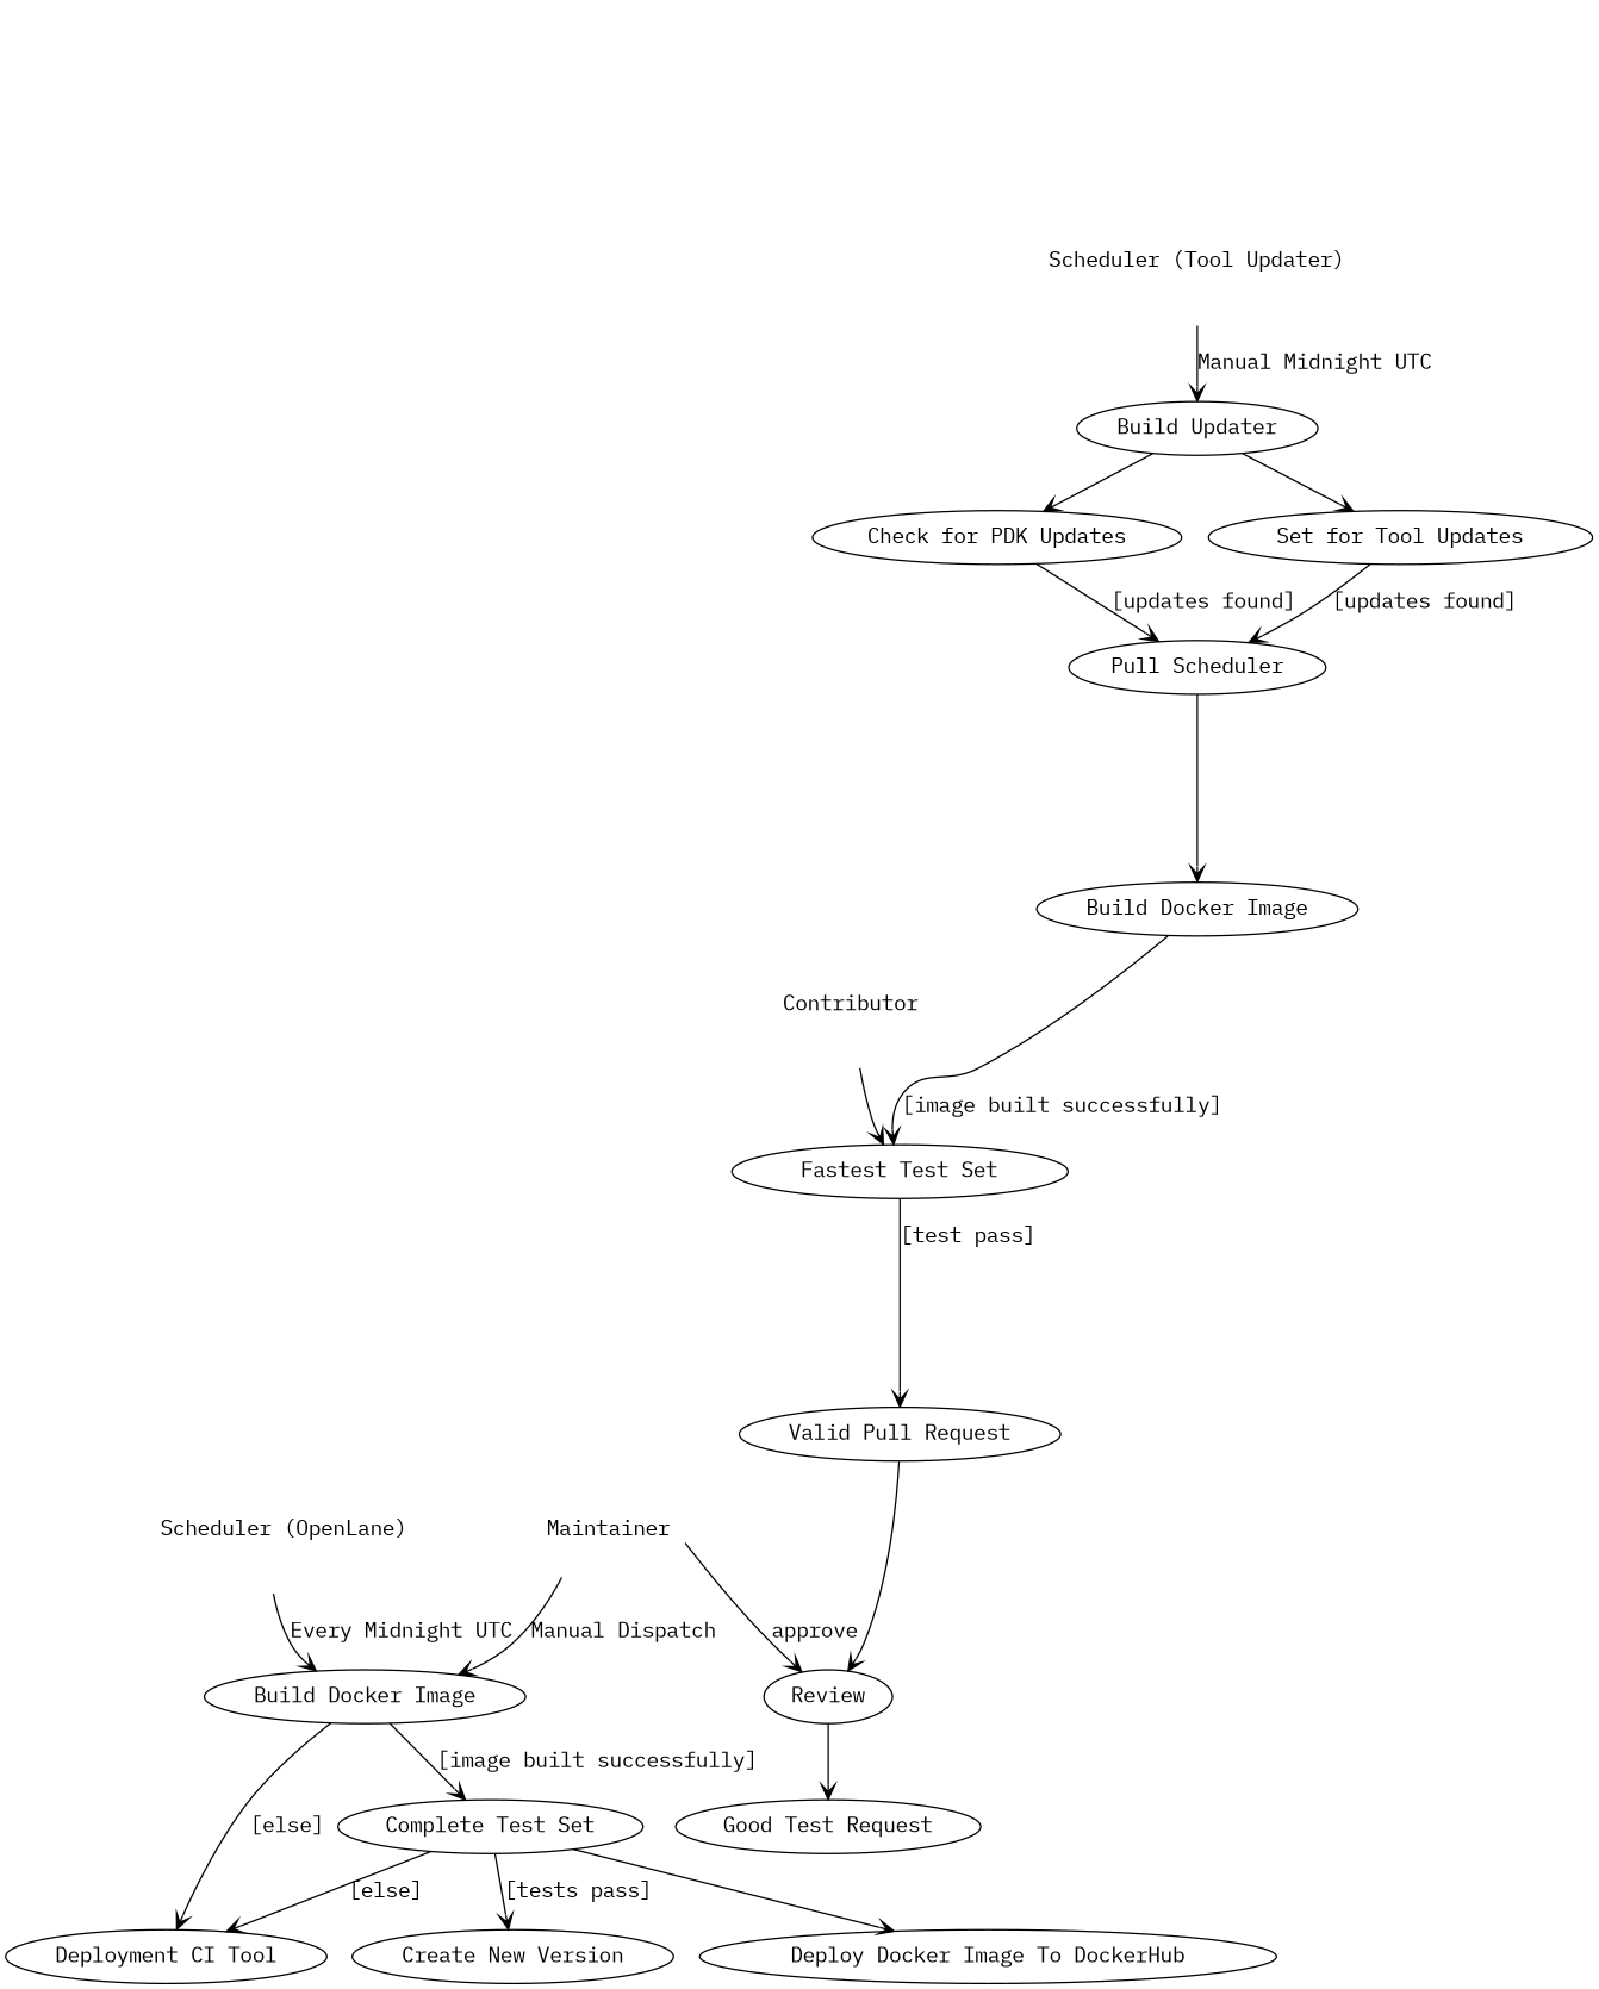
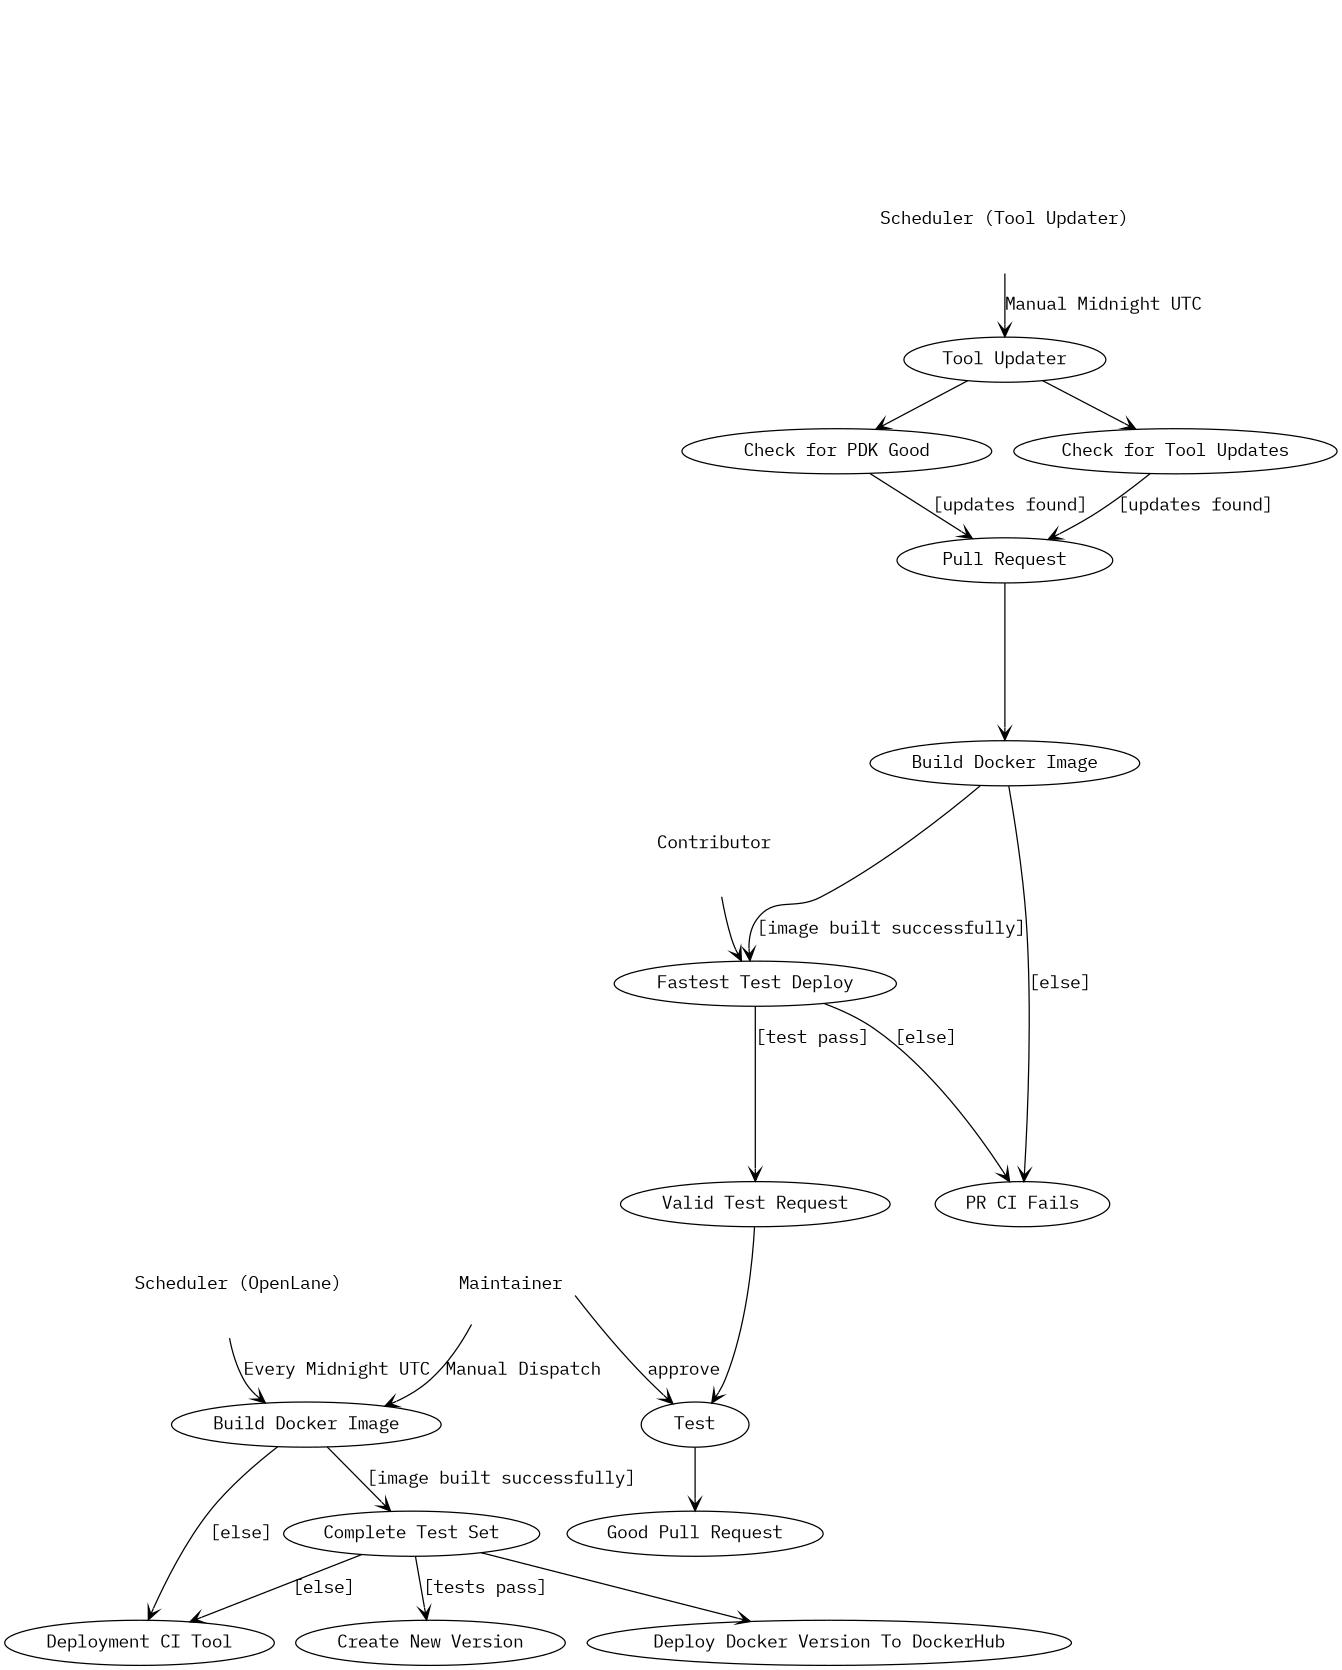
  digraph {
    fontname="IBM Plex Mono"
    node [fontname="IBM Plex Mono"]
    edge [arrowhead=vee fontname="IBM Plex Mono"]
    n1 [label="\n\n\n\n\n\n\n\nScheduler (OpenLane)" peripheries=0 rank=min]
    n2 [label="Build Docker Image"]
    n3 [label="\n\n\n\n\n\n\n\nScheduler (Tool Updater)" peripheries=0 rank=min]
-   "Tool Updater" [label="Build Updater"]
+   "Tool Updater"
    n5 [label="\n\n\n\n\n\n\n\nContributor" peripheries=0 rank=min]
-   "Pull Request" [label="Pull Scheduler"]
+   "Pull Request"
    n7 [label="\n\n\n\n\n\n\n\nMaintainer" peripheries=0 rank=min]
-   Review
-   "Check for PDK Updates"
-   "Check for Tool Updates" [label="Set for Tool Updates"]
+   Review [label=Test]
+   "Check for PDK Updates" [label="Check for PDK Good"]
+   "Check for Tool Updates"
    n11 [label="Build Docker Image"]
-   "Fastest Test Set"
-   "Valid Pull Request"
-   "Good Pull Request" [label="Good Test Request"]
+   "Fastest Test Set" [label="Fastest Test Deploy"]
+   "PR CI Fails"
+   "Valid Pull Request" [label="Valid Test Request"]
+   "Good Pull Request"
    "Complete Test Set"
    n17 [label="Deployment CI Tool"]
    "Create New Version"
-   "Deploy Docker Image To DockerHub"
+   "Deploy Docker Image To DockerHub" [label="Deploy Docker Version To DockerHub"]
    subgraph sub_1 {
      compound=true
      nodesep=2
      rankDir=UD
      style=invis
      n1
      n2
      n3
      "Tool Updater"
      n5
      "Pull Request"
      n7
      Review
      "Check for PDK Updates"
      "Check for Tool Updates"
      n11
      "Fastest Test Set"
+     "PR CI Fails"
      "Valid Pull Request"
      "Good Pull Request"
      "Complete Test Set"
      n17
      "Create New Version"
      "Deploy Docker Image To DockerHub"
    }
    n1 -> n2 [label="Every Midnight UTC"]
    n2 -> "Complete Test Set" [label="[image built successfully]"]
    n2 -> n17 [label="[else]"]
    n3 -> "Tool Updater" [label="Manual Midnight UTC"]
    "Tool Updater" -> "Check for PDK Updates"
    "Tool Updater" -> "Check for Tool Updates"
    n5 -> "Fastest Test Set"
    "Pull Request" -> n11
    n7 -> n2 [label="Manual Dispatch"]
    n7 -> Review [label=approve]
    Review -> "Good Pull Request"
    "Check for PDK Updates" -> "Pull Request" [label="[updates found]"]
    "Check for Tool Updates" -> "Pull Request" [label="[updates found]"]
    n11 -> "Fastest Test Set" [label="[image built successfully]"]
+   n11 -> "PR CI Fails" [label="[else]"]
+   "Fastest Test Set" -> "PR CI Fails" [label="[else]"]
    "Fastest Test Set" -> "Valid Pull Request" [label="[test pass]"]
    "Valid Pull Request" -> Review
    "Complete Test Set" -> n17 [label="[else]"]
    "Complete Test Set" -> "Create New Version" [label="[tests pass]"]
    "Complete Test Set" -> "Deploy Docker Image To DockerHub"
  }
